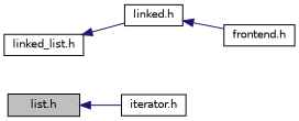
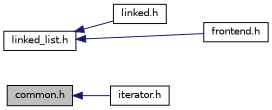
  digraph {
    rankdir=LR
    node [color=black fillcolor=white fontname=Helvetica fontsize=10 shape=record style=filled]
    edge [color=midnightblue dir=back fontname=Helvetica fontsize=10 labelfontname=Helvetica labelfontsize=10 style=solid]
-   n1 [fillcolor=grey75 fontcolor=black height=0.2 label="list.h" width=0.4]
+   n1 [fillcolor=grey75 fontcolor=black height=0.2 label="common.h" width=0.4]
    n2 [height=0.2 label="iterator.h" width=0.4]
    n3 [height=0.2 label="linked_list.h" width=0.4]
    n4 [height=0.2 label="linked.h" width=0.4]
    n5 [height=0.2 label="frontend.h" width=0.4]
    n1 -> n2
    n3 -> n4
-   n4 -> n5
+   n3 -> n5
  }
